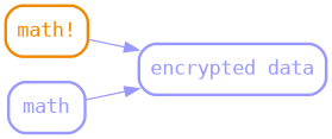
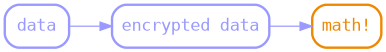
  digraph {
    fontname="DejaVu Sans Mono"
    rankdir=LR
    splines=spline
    node [color="#9999ff" fontcolor="#9999ff" fontname="DejaVu Sans Mono" shape=box style="rounded,bold"]
    edge [color="#9999ff" fontname="DejaVu Sans Mono"]
    "math!" [color="#ee8800" fontcolor="#ee8800"]
    "encrypted data"
-   data [label=math]
-   "math!" -> "encrypted data"
+   data
+   "encrypted data" -> "math!"
    data -> "encrypted data"
  }
